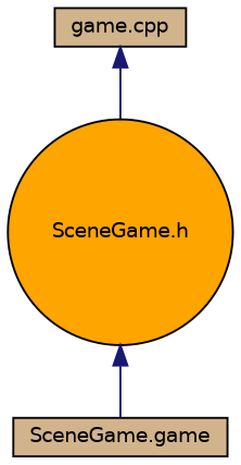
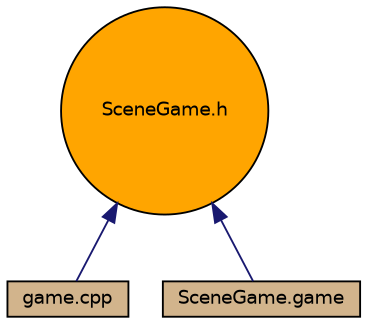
  digraph {
    node [color=black fillcolor=tan fontname=Helvetica fontsize=10 shape=box style=filled]
    edge [color=midnightblue dir=back fontname=Helvetica fontsize=10 labelfontname=Helvetica labelfontsize=10 style=solid]
    n1 [fillcolor=orange fontcolor=black height=0.2 label="SceneGame.h" shape=circle width=0.4]
    n2 [height=0.2 label="game.cpp" width=0.4]
    n3 [height=0.2 label="SceneGame.game" width=0.4]
-   n2 -> n1
+   n1 -> n2
    n1 -> n3
  }
